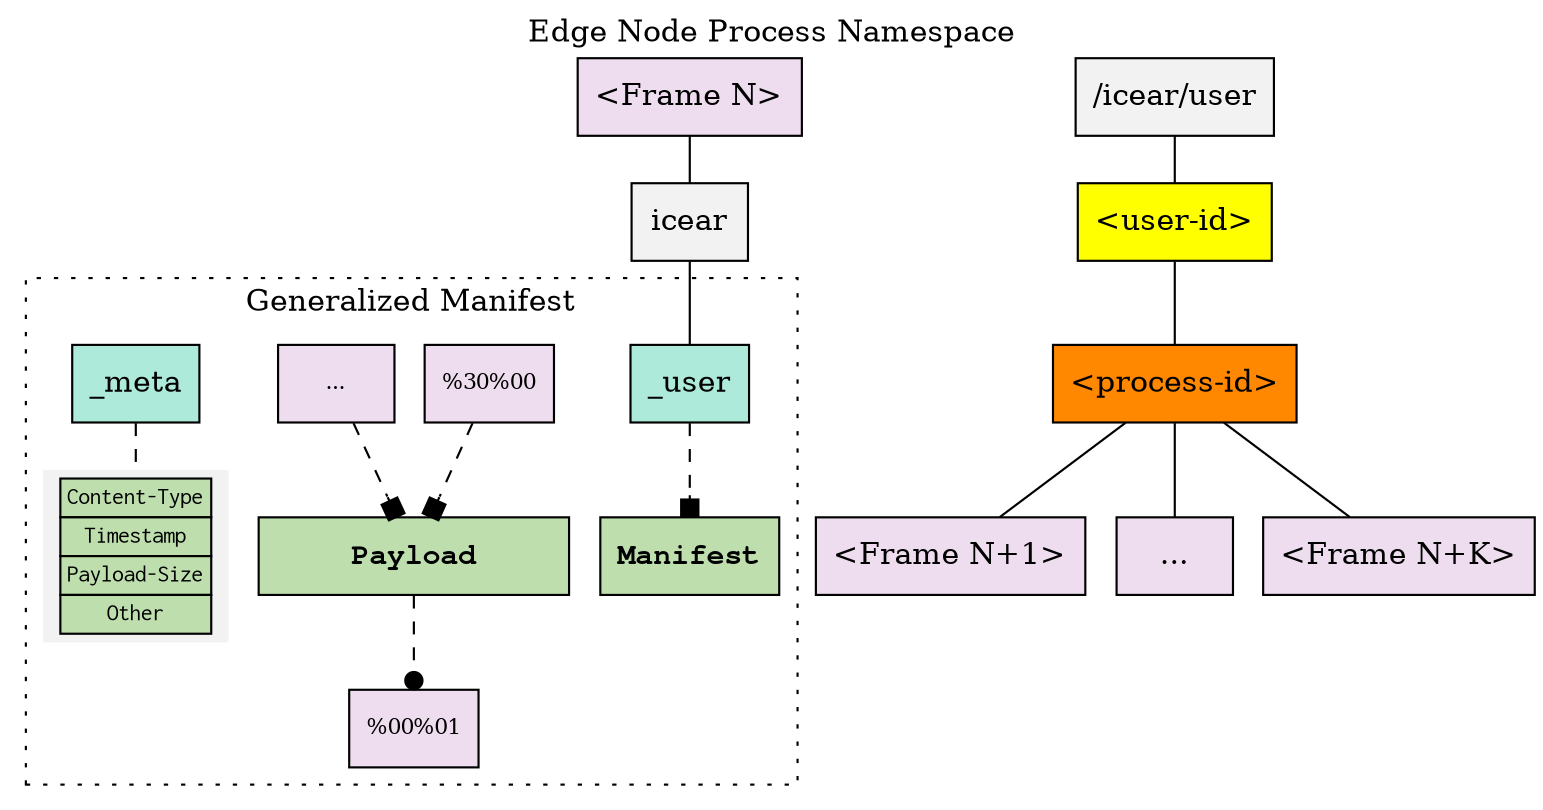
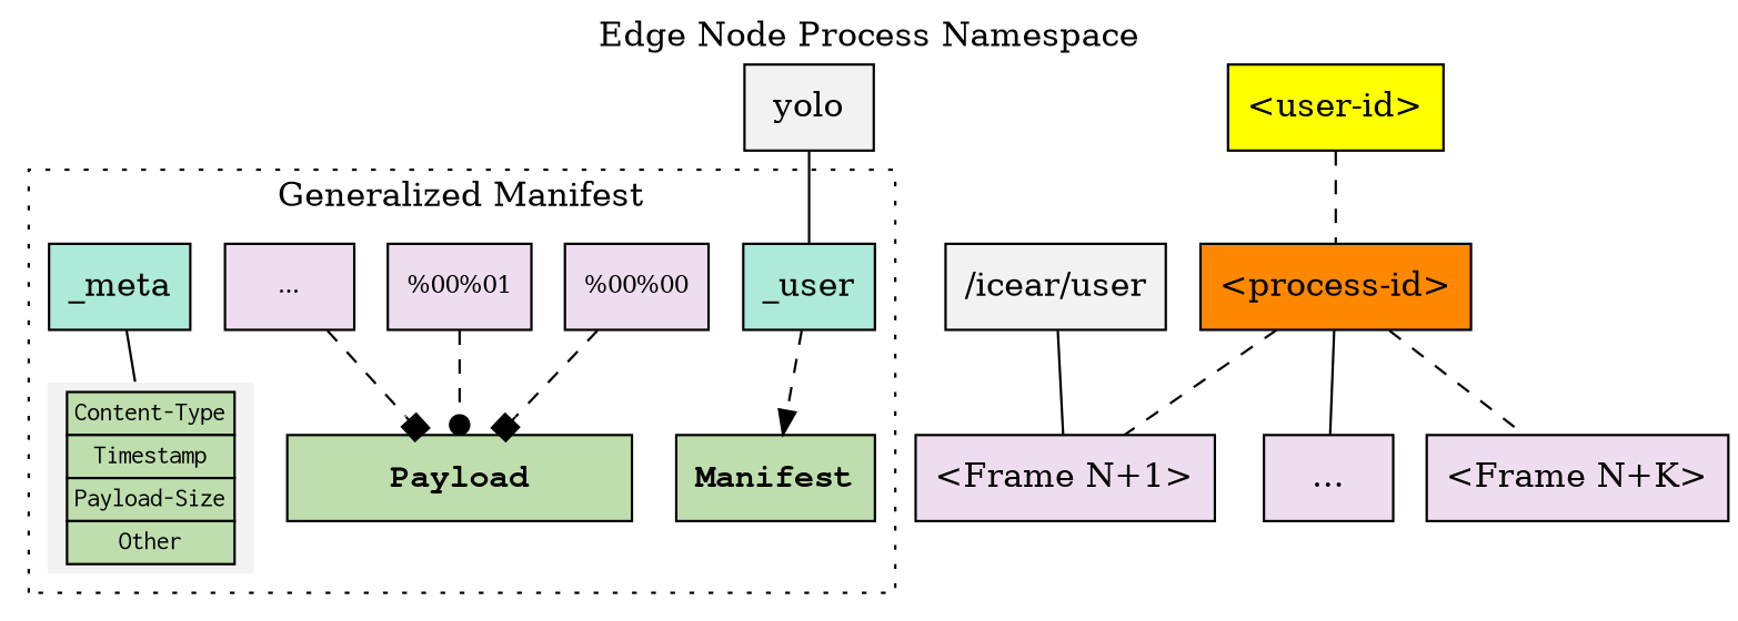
  digraph {
    compound=true
    dir=none
    label="Edge Node Process Namespace"
    labelloc=top
    nodesep=0.2
    ranksep=0.3
    node [fillcolor="#eeddee" shape=box style=filled]
    edge [dir=none]
    n1 [fillcolor="#ADEADA" label=_user]
    n2 [fillcolor="#bedead" fontname="courier bold" label=Manifest]
-   n3 [fontsize=10 label="%30%00"]
+   n3 [fontsize=10 label="%00%00"]
    n4 [fillcolor="#bedead" fontname="courier bold" label="{ Payload }" shape=record width=2]
    n5 [fontsize=10 label="%00%01"]
    n6 [fontsize=10 label="..."]
    n7 [fillcolor="#ADEADA" label=_meta]
    n8 [fillcolor="#f2f2f2" fontname=courier fontsize=11 label=<<table border="0" cellspacing="0">     	                <tr><td border="1" bgcolor="#bedead">Content-Type</td></tr>     	                <tr><td border="1" bgcolor="#bedead">Timestamp</td></tr> 						<tr><td border="1" bgcolor="#bedead">Payload-Size</td></tr> 						<tr><td border="1" bgcolor="#bedead">Other</td></tr> 					</table>> shape=none]
-   n9 [label="<Frame N>"]
-   yolo [fillcolor="#f2f2f2" label=icear]
+   yolo [fillcolor="#f2f2f2"]
    n11 [label="<Frame N+1>"]
    n12 [label="..."]
    n13 [label="<Frame N+K>"]
    n14 [fillcolor="#ffff00" label="<user-id>"]
    n15 [fillcolor="#ff8800" label="<process-id>"]
    n16 [fillcolor="#f2f2f2" label="/icear/user"]
    subgraph cluster_1 {
      label="Generalized Manifest"
      style=dotted
      n1
      n2
      n3
      n4
      n5
      n6
      n7
      n8
    }
-   n1 -> n2 [arrowhead=box dir=forward style=dashed weight=10]
+   n1 -> n2 [arrowhead=normal dir=forward style=dashed weight=10]
    n3 -> n4 [arrowhead=box dir=forward shape=normal style=dashed weight=10]
-   n4 -> n5 [arrowhead=dot dir=forward shape=normal style=dashed weight=10]
+   n5 -> n4 [arrowhead=dot dir=forward shape=normal style=dashed weight=10]
    n6 -> n4 [arrowhead=box dir=forward shape=normal style=dashed weight=10]
-   n7 -> n8 [weight=10 style=dashed]
-   n9 -> yolo
+   n7 -> n8 [weight=10]
    yolo -> n1
-   n14 -> n15
-   n15 -> n11
+   n14 -> n15 [style=dashed]
+   n15 -> n11 [style=dashed]
    n15 -> n12
-   n15 -> n13
-   n16 -> n14
+   n15 -> n13 [style=dashed]
+   n16 -> n11
  }
